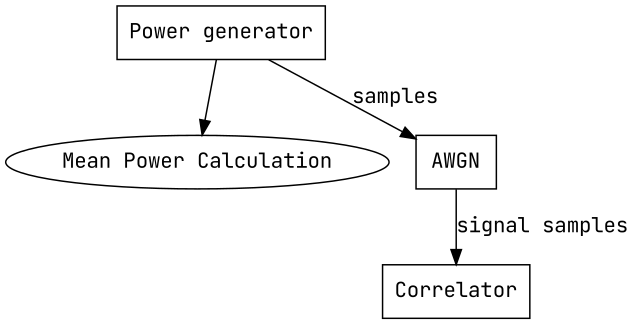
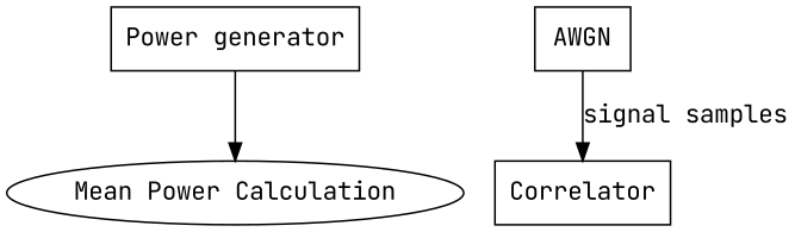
  digraph {
    fontname="JetBrains Mono"
    rankdir=TB
    node [fontname="JetBrains Mono" shape=box]
    edge [fontname="JetBrains Mono"]
    n1 [label="Power generator"]
    n2 [label="Mean Power Calculation" shape=ellipse]
    n3 [label=AWGN]
    n4 [label=Correlator]
    n1 -> n2
-   n1 -> n3 [label=samples]
    n3 -> n4 [label="signal samples"]
  }
